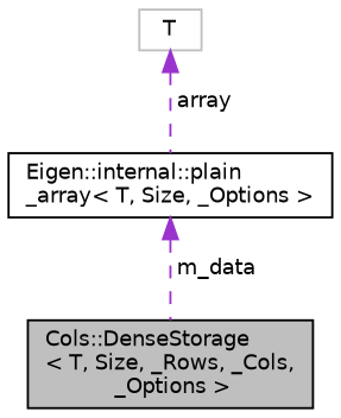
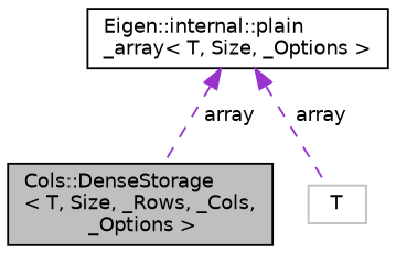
  digraph {
    node [color=black fillcolor=white fontname=Helvetica fontsize=10 shape=record style=filled]
    edge [color=darkorchid3 dir=back fontname=Helvetica fontsize=10 labelfontname=Helvetica labelfontsize=10 style=dashed]
    n1 [fillcolor=grey75 fontcolor=black height=0.2 label="Cols::DenseStorage\l\< T, Size, _Rows, _Cols,\l _Options \>" width=0.4]
    n2 [height=0.2 label="Eigen::internal::plain\l_array\< T, Size, _Options \>" width=0.4]
    n3 [color=grey75 height=0.2 label=T width=0.4]
-   n2 -> n1 [label=" m_data"]
-   n3 -> n2 [label=" array"]
+   n2 -> n1 [label=" array"]
+   n2 -> n3 [label=" array"]
  }
